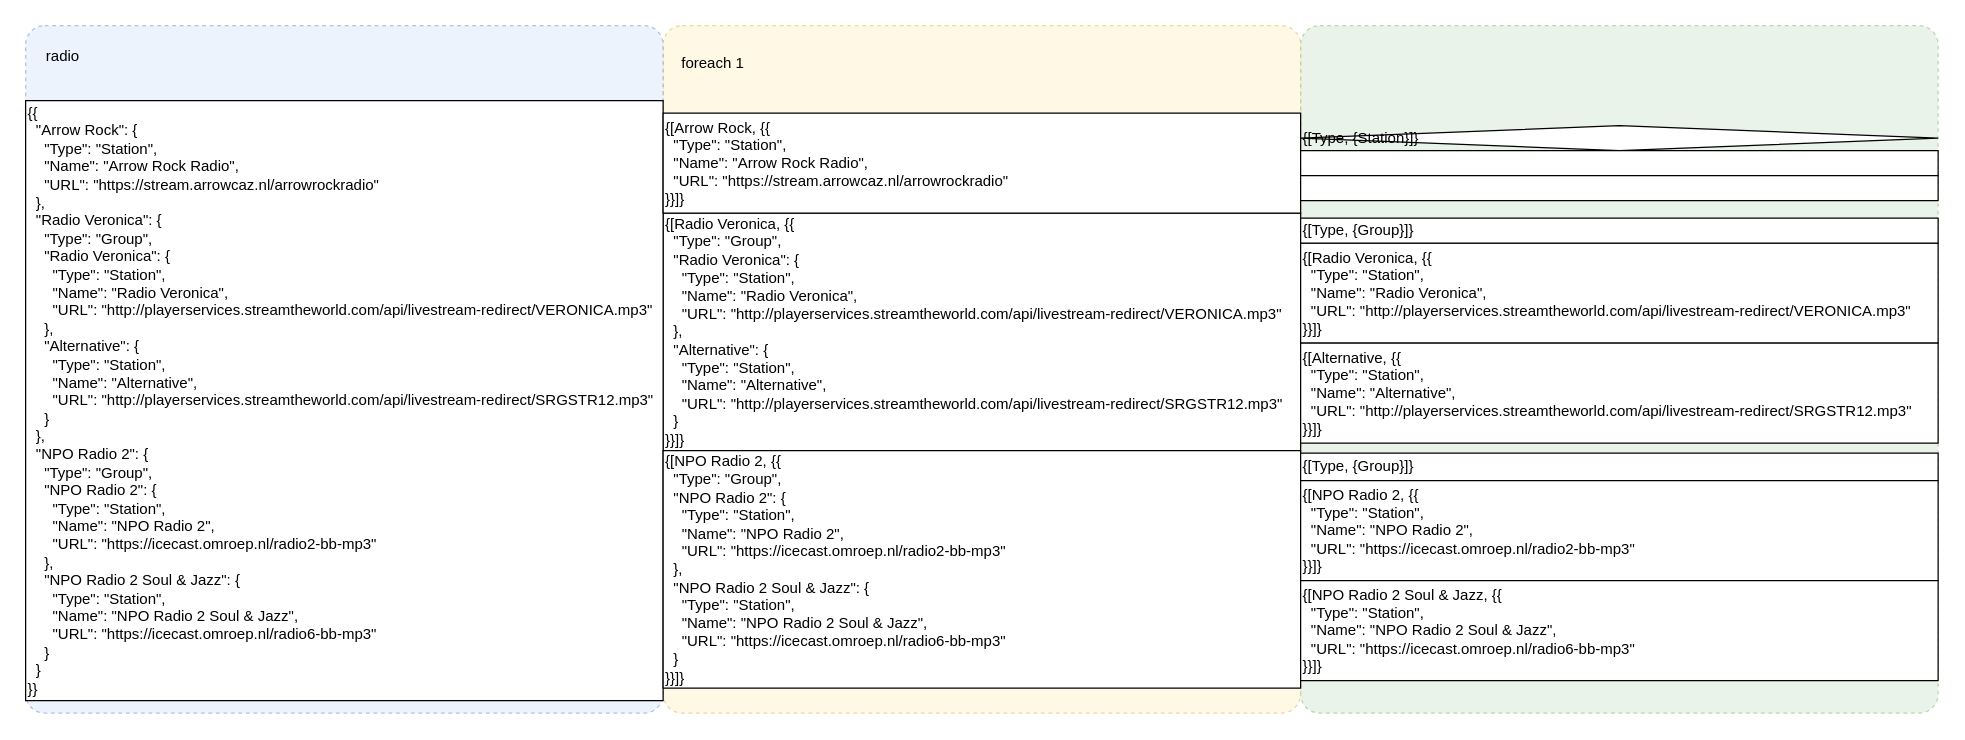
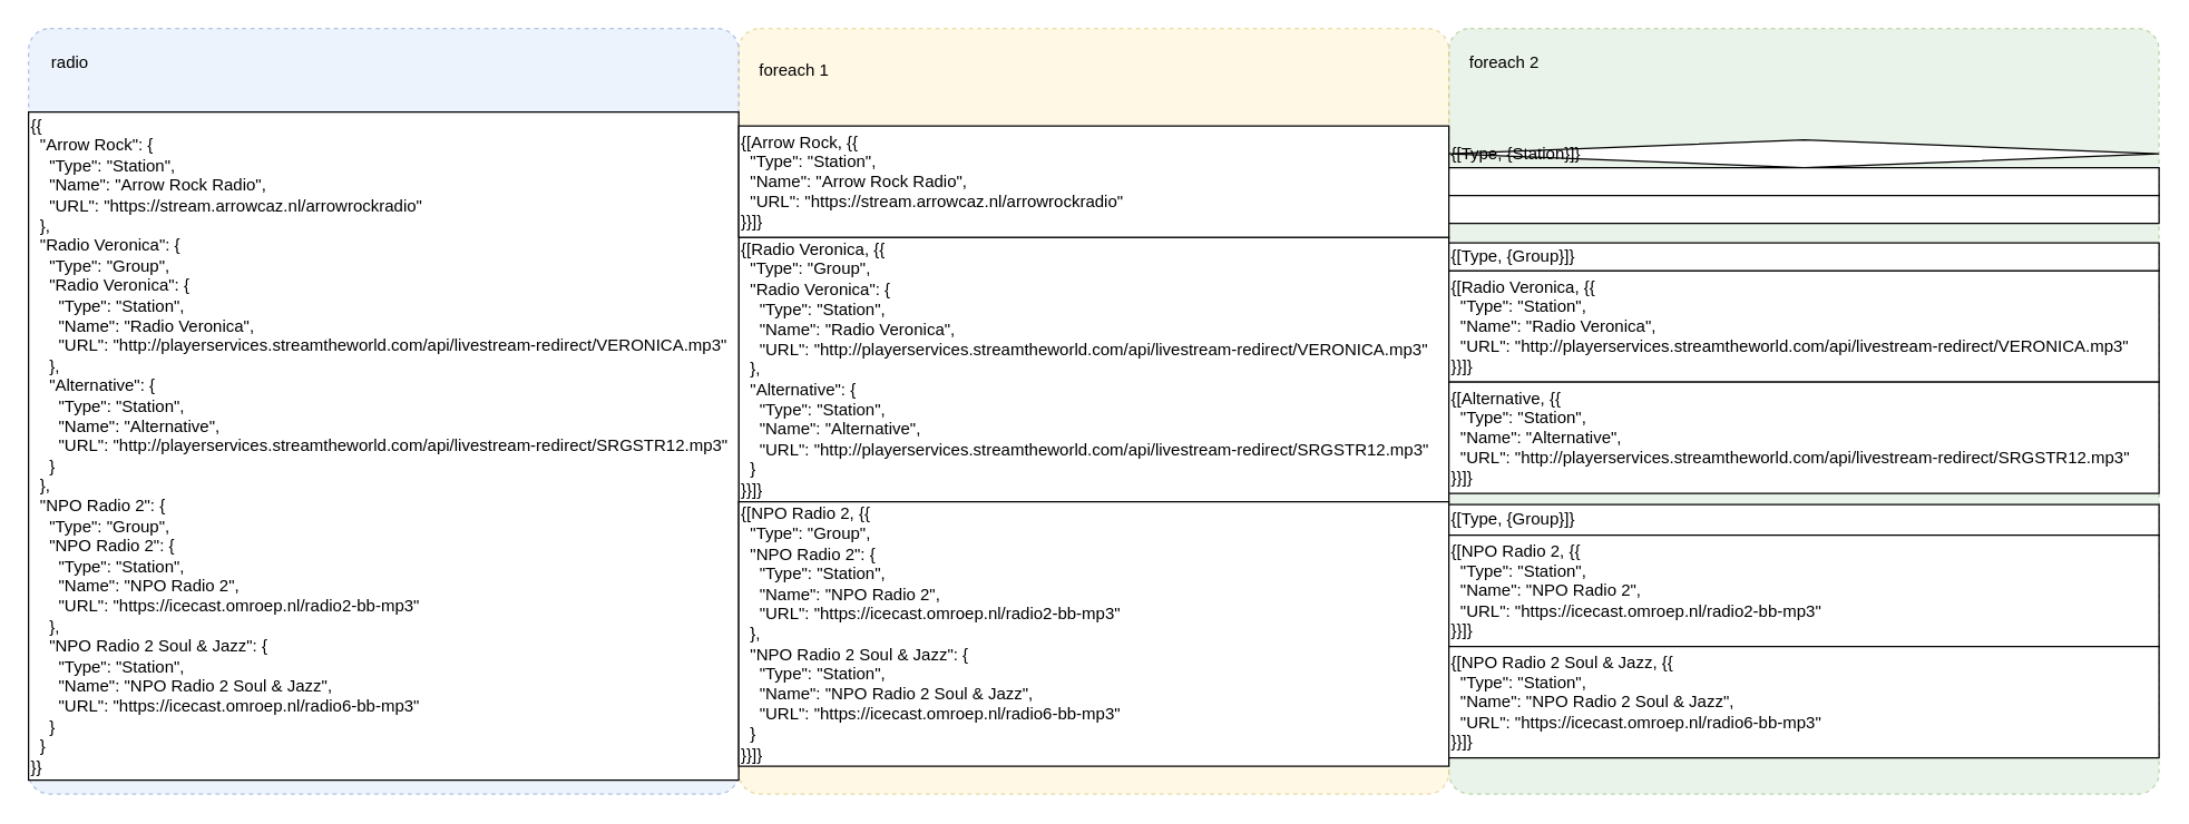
  <mxCell id="0" />
  <mxCell id="1" parent="0" />
  <mxCell id="2" value="" style="rounded=1;whiteSpace=wrap;html=1;dashed=1;strokeOpacity=50;fillOpacity=50;fillColor=#d5e8d4;strokeColor=#82b366;arcSize=3;" vertex="1" parent="1"><mxGeometry x="1040" y="20" width="510" height="550" as="geometry" /></mxCell>
  <mxCell id="3" value="" style="rounded=1;whiteSpace=wrap;html=1;dashed=1;strokeOpacity=50;fillOpacity=50;fillColor=#fff2cc;strokeColor=#d6b656;arcSize=3;" vertex="1" parent="1"><mxGeometry x="530" y="20" width="510" height="550" as="geometry" /></mxCell>
  <mxCell id="4" value="" style="rounded=1;whiteSpace=wrap;html=1;dashed=1;strokeOpacity=50;fillOpacity=50;fillColor=#dae8fc;strokeColor=#6c8ebf;arcSize=3;" vertex="1" parent="1"><mxGeometry x="20" y="20" width="510" height="550" as="geometry" /></mxCell>
  <mxCell id="5" value="&lt;div&gt;{[Radio Veronica, {{&lt;/div&gt;&lt;div&gt;&amp;nbsp; &quot;Type&quot;: &quot;Group&quot;,&lt;/div&gt;&lt;div&gt;&amp;nbsp; &quot;Radio Veronica&quot;: {&lt;/div&gt;&lt;div&gt;&amp;nbsp; &amp;nbsp; &quot;Type&quot;: &quot;Station&quot;,&lt;/div&gt;&lt;div&gt;&amp;nbsp; &amp;nbsp; &quot;Name&quot;: &quot;Radio Veronica&quot;,&lt;/div&gt;&lt;div&gt;&amp;nbsp; &amp;nbsp; &quot;URL&quot;: &quot;http://playerservices.streamtheworld.com/api/livestream-redirect/VERONICA.mp3&quot;&lt;/div&gt;&lt;div&gt;&amp;nbsp; },&lt;/div&gt;&lt;div&gt;&amp;nbsp; &quot;Alternative&quot;: {&lt;/div&gt;&lt;div&gt;&amp;nbsp; &amp;nbsp; &quot;Type&quot;: &quot;Station&quot;,&lt;/div&gt;&lt;div&gt;&amp;nbsp; &amp;nbsp; &quot;Name&quot;: &quot;Alternative&quot;,&lt;/div&gt;&lt;div&gt;&amp;nbsp; &amp;nbsp; &quot;URL&quot;: &quot;http://playerservices.streamtheworld.com/api/livestream-redirect/SRGSTR12.mp3&quot;&lt;/div&gt;&lt;div&gt;&amp;nbsp; }&lt;/div&gt;&lt;div&gt;}}]}&lt;/div&gt;" style="rounded=0;whiteSpace=wrap;html=1;align=left;" vertex="1" parent="1"><mxGeometry x="530" y="170" width="510" height="190" as="geometry" /></mxCell>
  <mxCell id="6" value="&lt;div&gt;{{&lt;/div&gt;&lt;div&gt;&amp;nbsp; &quot;Arrow Rock&quot;: {&lt;/div&gt;&lt;div&gt;&amp;nbsp; &amp;nbsp; &quot;Type&quot;: &quot;Station&quot;,&lt;/div&gt;&lt;div&gt;&amp;nbsp; &amp;nbsp; &quot;Name&quot;: &quot;Arrow Rock Radio&quot;,&lt;/div&gt;&lt;div&gt;&amp;nbsp; &amp;nbsp; &quot;URL&quot;: &quot;https://stream.arrowcaz.nl/arrowrockradio&quot;&lt;/div&gt;&lt;div&gt;&amp;nbsp; },&lt;/div&gt;&lt;div&gt;&amp;nbsp; &quot;Radio Veronica&quot;: {&lt;/div&gt;&lt;div&gt;&amp;nbsp; &amp;nbsp; &quot;Type&quot;: &quot;Group&quot;,&lt;/div&gt;&lt;div&gt;&amp;nbsp; &amp;nbsp; &quot;Radio Veronica&quot;: {&lt;/div&gt;&lt;div&gt;&amp;nbsp; &amp;nbsp; &amp;nbsp; &quot;Type&quot;: &quot;Station&quot;,&lt;/div&gt;&lt;div&gt;&amp;nbsp; &amp;nbsp; &amp;nbsp; &quot;Name&quot;: &quot;Radio Veronica&quot;,&lt;/div&gt;&lt;div&gt;&amp;nbsp; &amp;nbsp; &amp;nbsp; &quot;URL&quot;: &quot;http://playerservices.streamtheworld.com/api/livestream-redirect/VERONICA.mp3&quot;&lt;/div&gt;&lt;div&gt;&amp;nbsp; &amp;nbsp; },&lt;/div&gt;&lt;div&gt;&amp;nbsp; &amp;nbsp; &quot;Alternative&quot;: {&lt;/div&gt;&lt;div&gt;&amp;nbsp; &amp;nbsp; &amp;nbsp; &quot;Type&quot;: &quot;Station&quot;,&lt;/div&gt;&lt;div&gt;&amp;nbsp; &amp;nbsp; &amp;nbsp; &quot;Name&quot;: &quot;Alternative&quot;,&lt;/div&gt;&lt;div&gt;&amp;nbsp; &amp;nbsp; &amp;nbsp; &quot;URL&quot;: &quot;http://playerservices.streamtheworld.com/api/livestream-redirect/SRGSTR12.mp3&quot;&lt;/div&gt;&lt;div&gt;&amp;nbsp; &amp;nbsp; }&lt;/div&gt;&lt;div&gt;&amp;nbsp; },&lt;/div&gt;&lt;div&gt;&amp;nbsp; &quot;NPO Radio 2&quot;: {&lt;/div&gt;&lt;div&gt;&amp;nbsp; &amp;nbsp; &quot;Type&quot;: &quot;Group&quot;,&lt;/div&gt;&lt;div&gt;&amp;nbsp; &amp;nbsp; &quot;NPO Radio 2&quot;: {&lt;/div&gt;&lt;div&gt;&amp;nbsp; &amp;nbsp; &amp;nbsp; &quot;Type&quot;: &quot;Station&quot;,&lt;/div&gt;&lt;div&gt;&amp;nbsp; &amp;nbsp; &amp;nbsp; &quot;Name&quot;: &quot;NPO Radio 2&quot;,&lt;/div&gt;&lt;div&gt;&amp;nbsp; &amp;nbsp; &amp;nbsp; &quot;URL&quot;: &quot;https://icecast.omroep.nl/radio2-bb-mp3&quot;&lt;/div&gt;&lt;div&gt;&amp;nbsp; &amp;nbsp; },&lt;/div&gt;&lt;div&gt;&amp;nbsp; &amp;nbsp; &quot;NPO Radio 2 Soul &amp;amp; Jazz&quot;: {&lt;/div&gt;&lt;div&gt;&amp;nbsp; &amp;nbsp; &amp;nbsp; &quot;Type&quot;: &quot;Station&quot;,&lt;/div&gt;&lt;div&gt;&amp;nbsp; &amp;nbsp; &amp;nbsp; &quot;Name&quot;: &quot;NPO Radio 2 Soul &amp;amp; Jazz&quot;,&lt;/div&gt;&lt;div&gt;&amp;nbsp; &amp;nbsp; &amp;nbsp; &quot;URL&quot;: &quot;https://icecast.omroep.nl/radio6-bb-mp3&quot;&lt;/div&gt;&lt;div&gt;&amp;nbsp; &amp;nbsp; }&lt;/div&gt;&lt;div&gt;&amp;nbsp; }&lt;/div&gt;&lt;div style=&quot;&quot;&gt;}}&lt;/div&gt;" style="rounded=0;whiteSpace=wrap;html=1;align=left;" vertex="1" parent="1"><mxGeometry x="20" y="80" width="510" height="480" as="geometry" /></mxCell>
  <mxCell id="7" value="&lt;div&gt;{[Arrow Rock, {{&lt;/div&gt;&lt;div&gt;&amp;nbsp; &quot;Type&quot;: &quot;Station&quot;,&lt;/div&gt;&lt;div&gt;&amp;nbsp; &quot;Name&quot;: &quot;Arrow Rock Radio&quot;,&lt;/div&gt;&lt;div&gt;&amp;nbsp; &quot;URL&quot;: &quot;https://stream.arrowcaz.nl/arrowrockradio&quot;&lt;/div&gt;&lt;div&gt;}}]}&lt;/div&gt;" style="rounded=0;whiteSpace=wrap;html=1;align=left;" vertex="1" parent="1"><mxGeometry x="530" y="90" width="510" height="80" as="geometry" /></mxCell>
  <mxCell id="8" value="{[Radio Veronica, {{&lt;br&gt;&amp;nbsp; &quot;Type&quot;: &quot;Station&quot;,&lt;br&gt;&amp;nbsp; &quot;Name&quot;: &quot;Radio Veronica&quot;,&lt;br&gt;&amp;nbsp; &quot;URL&quot;: &quot;http://playerservices.streamtheworld.com/api/livestream-redirect/VERONICA.mp3&quot;&lt;br&gt;}}]}" style="rounded=0;whiteSpace=wrap;html=1;align=left;" vertex="1" parent="1"><mxGeometry x="1040" y="194" width="510" height="80" as="geometry" /></mxCell>
  <mxCell id="9" value="{[Type, {Group}]}" style="rounded=0;whiteSpace=wrap;html=1;align=left;" vertex="1" parent="1"><mxGeometry x="1040" y="174" width="510" height="20" as="geometry" /></mxCell>
  <mxCell id="10" value="{[Alternative, {{&lt;br&gt;&amp;nbsp; &quot;Type&quot;: &quot;Station&quot;,&lt;br&gt;&amp;nbsp; &quot;Name&quot;: &quot;Alternative&quot;,&lt;br&gt;&amp;nbsp; &quot;URL&quot;: &quot;http://playerservices.streamtheworld.com/api/livestream-redirect/SRGSTR12.mp3&quot;&lt;br&gt;}}]}" style="rounded=0;whiteSpace=wrap;html=1;align=left;" vertex="1" parent="1"><mxGeometry x="1040" y="274" width="510" height="80" as="geometry" /></mxCell>
  <mxCell id="11" value="{[NPO Radio 2, {{&lt;br&gt;&amp;nbsp; &quot;Type&quot;: &quot;Group&quot;,&lt;br&gt;&amp;nbsp; &quot;NPO Radio 2&quot;: {&lt;br&gt;&amp;nbsp; &amp;nbsp; &quot;Type&quot;: &quot;Station&quot;,&lt;br&gt;&amp;nbsp; &amp;nbsp; &quot;Name&quot;: &quot;NPO Radio 2&quot;,&lt;br&gt;&amp;nbsp; &amp;nbsp; &quot;URL&quot;: &quot;https://icecast.omroep.nl/radio2-bb-mp3&quot;&lt;br&gt;&amp;nbsp; },&lt;br&gt;&amp;nbsp; &quot;NPO Radio 2 Soul &amp;amp; Jazz&quot;: {&lt;br&gt;&amp;nbsp; &amp;nbsp; &quot;Type&quot;: &quot;Station&quot;,&lt;br&gt;&amp;nbsp; &amp;nbsp; &quot;Name&quot;: &quot;NPO Radio 2 Soul &amp;amp; Jazz&quot;,&lt;br&gt;&amp;nbsp; &amp;nbsp; &quot;URL&quot;: &quot;https://icecast.omroep.nl/radio6-bb-mp3&quot;&lt;br&gt;&amp;nbsp; }&lt;br&gt;}}]}" style="rounded=0;whiteSpace=wrap;html=1;align=left;" vertex="1" parent="1"><mxGeometry x="530" y="360" width="510" height="190" as="geometry" /></mxCell>
  <mxCell id="12" value="{[Type, {Group}]}" style="rounded=0;whiteSpace=wrap;html=1;align=left;" vertex="1" parent="1"><mxGeometry x="1040" y="362" width="510" height="22" as="geometry" /></mxCell>
  <mxCell id="13" value="{[NPO Radio 2, {{&lt;br&gt;&amp;nbsp; &quot;Type&quot;: &quot;Station&quot;,&lt;br&gt;&amp;nbsp; &quot;Name&quot;: &quot;NPO Radio 2&quot;,&lt;br&gt;&amp;nbsp; &quot;URL&quot;: &quot;https://icecast.omroep.nl/radio2-bb-mp3&quot;&lt;br&gt;}}]}" style="rounded=0;whiteSpace=wrap;html=1;align=left;" vertex="1" parent="1"><mxGeometry x="1040" y="384" width="510" height="80" as="geometry" /></mxCell>
  <mxCell id="14" value="{[NPO Radio 2 Soul &amp;amp; Jazz, {{&lt;br&gt;&amp;nbsp; &quot;Type&quot;: &quot;Station&quot;,&lt;br&gt;&amp;nbsp; &quot;Name&quot;: &quot;NPO Radio 2 Soul &amp;amp; Jazz&quot;,&lt;br&gt;&amp;nbsp; &quot;URL&quot;: &quot;https://icecast.omroep.nl/radio6-bb-mp3&quot;&lt;br&gt;}}]}" style="rounded=0;whiteSpace=wrap;html=1;align=left;" vertex="1" parent="1"><mxGeometry x="1040" y="464" width="510" height="80" as="geometry" /></mxCell>
  <mxCell id="15" value="radio" style="text;html=1;strokeColor=none;fillColor=none;align=center;verticalAlign=middle;whiteSpace=wrap;rounded=0;" vertex="1" parent="1"><mxGeometry x="20" y="30" width="60" height="30" as="geometry" /></mxCell>
  <mxCell id="16" value="foreach 1" style="text;html=1;strokeColor=none;fillColor=none;align=center;verticalAlign=middle;whiteSpace=wrap;rounded=0;" vertex="1" parent="1"><mxGeometry x="540" y="35" width="60" height="30" as="geometry" /></mxCell>
+ <mxCell id="17" value="foreach 2" style="text;html=1;strokeColor=none;fillColor=none;align=center;verticalAlign=middle;whiteSpace=wrap;rounded=0;" vertex="1" parent="1"><mxGeometry x="1050" y="30" width="60" height="30" as="geometry" /></mxCell>
  <mxCell id="18" value="{[Type, {Station}]}" style="rhombus;whiteSpace=wrap;html=1;align=left;" vertex="1" parent="1"><mxGeometry x="1040" y="100" width="510" height="20" as="geometry" /></mxCell>
  <mxCell id="19" value="" style="rounded=0;whiteSpace=wrap;html=1;align=left;" vertex="1" parent="1"><mxGeometry x="1040" y="120" width="510" height="20" as="geometry" /></mxCell>
  <mxCell id="20" value="" style="rounded=0;whiteSpace=wrap;html=1;align=left;" vertex="1" parent="1"><mxGeometry x="1040" y="140" width="510" height="20" as="geometry" /></mxCell>
